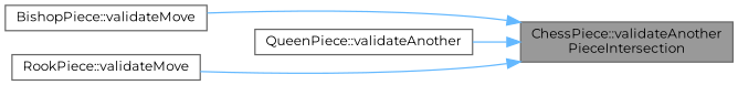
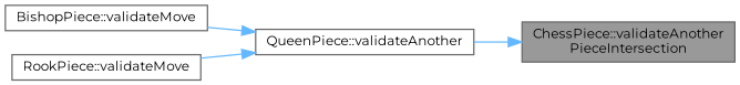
  digraph {
    fontname=Montserrat
    rankdir=RL
    node [color=grey40 fillcolor=white fontname=Montserrat fontsize=10 shape=box style=filled]
    edge [color=steelblue1 dir=back fontname=Montserrat fontsize=10 labelfontname=Helvetica labelfontsize=10 style=solid]
    n1 [color=gray40 fillcolor=grey60 fontcolor=black height=0.2 label="ChessPiece::validateAnother\lPieceIntersection" width=0.4]
    n2 [height=0.2 label="BishopPiece::validateMove" width=0.4]
    n3 [height=0.2 label="QueenPiece::validateAnother" width=0.4]
    n4 [height=0.2 label="RookPiece::validateMove" width=0.4]
-   n1 -> n2
+   n3 -> n2
    n1 -> n3
-   n1 -> n4
+   n3 -> n4
  }
